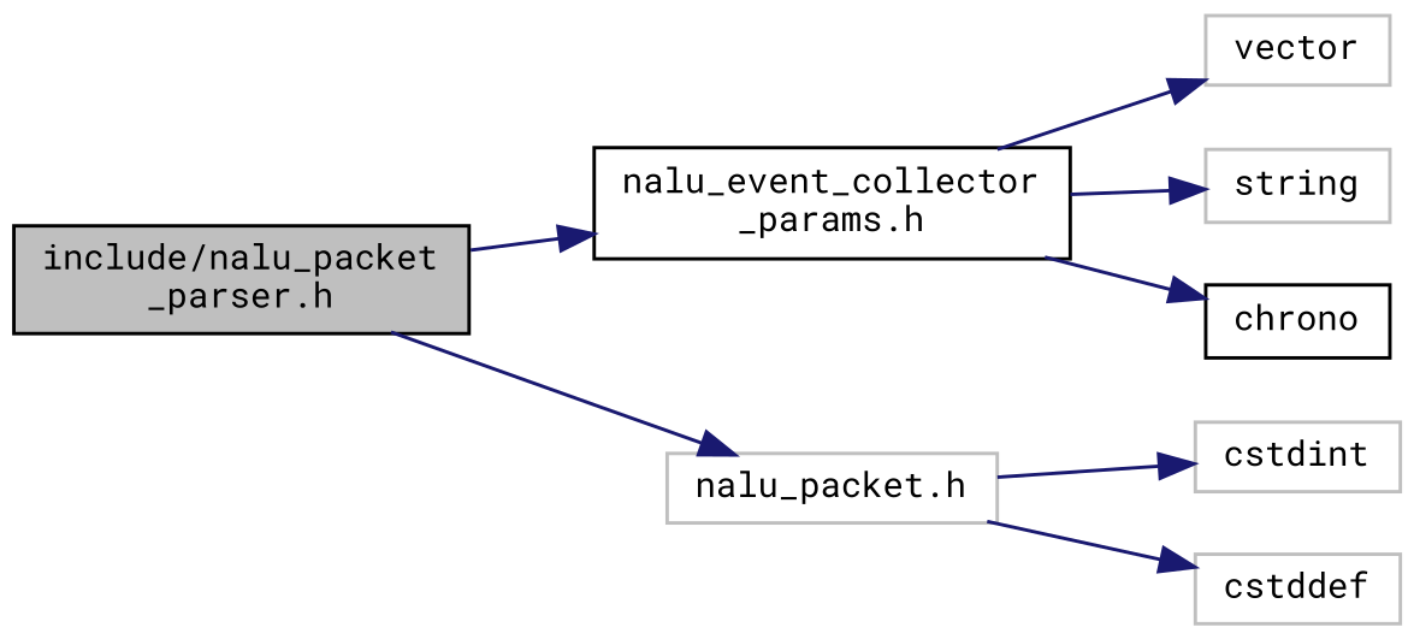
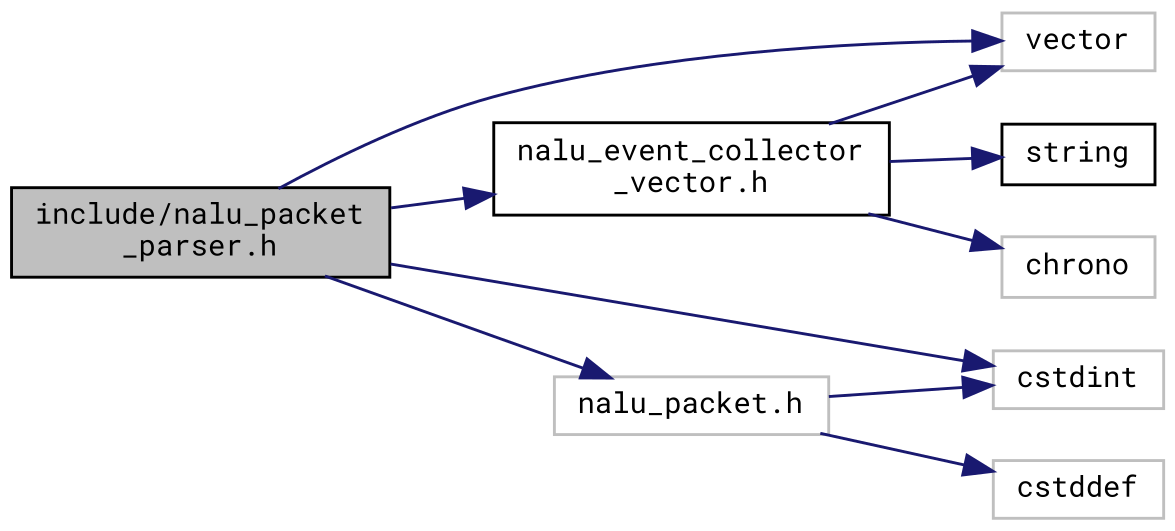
  digraph {
    fontname="Roboto Mono"
    rankdir=LR
    node [color=grey75 fillcolor=white fontname="Roboto Mono" fontsize=10 shape=record style=filled]
    edge [color=midnightblue fontname="Roboto Mono" fontsize=10 labelfontname=Helvetica labelfontsize=10 style=solid]
    n1 [color=black fillcolor=grey75 fontcolor=black height=0.2 label="include/nalu_packet\l_parser.h" width=0.4]
    n2 [height=0.2 label=cstdint width=0.4]
    n3 [height=0.2 label=vector width=0.4]
-   n4 [color=black height=0.2 label="nalu_event_collector\l_params.h" width=0.4]
+   n4 [color=black height=0.2 label="nalu_event_collector\l_vector.h" width=0.4]
    n5 [height=0.2 label="nalu_packet.h" width=0.4]
-   n6 [color=black height=0.2 label=chrono width=0.4]
-   n7 [height=0.2 label=string width=0.4]
+   n6 [height=0.2 label=chrono width=0.4]
+   n7 [color=black height=0.2 label=string width=0.4]
    n8 [height=0.2 label=cstddef width=0.4]
+   n1 -> n2
+   n1 -> n3
    n1 -> n4
    n1 -> n5
    n4 -> n3
    n4 -> n6
    n4 -> n7
    n5 -> n2
    n5 -> n8
  }
